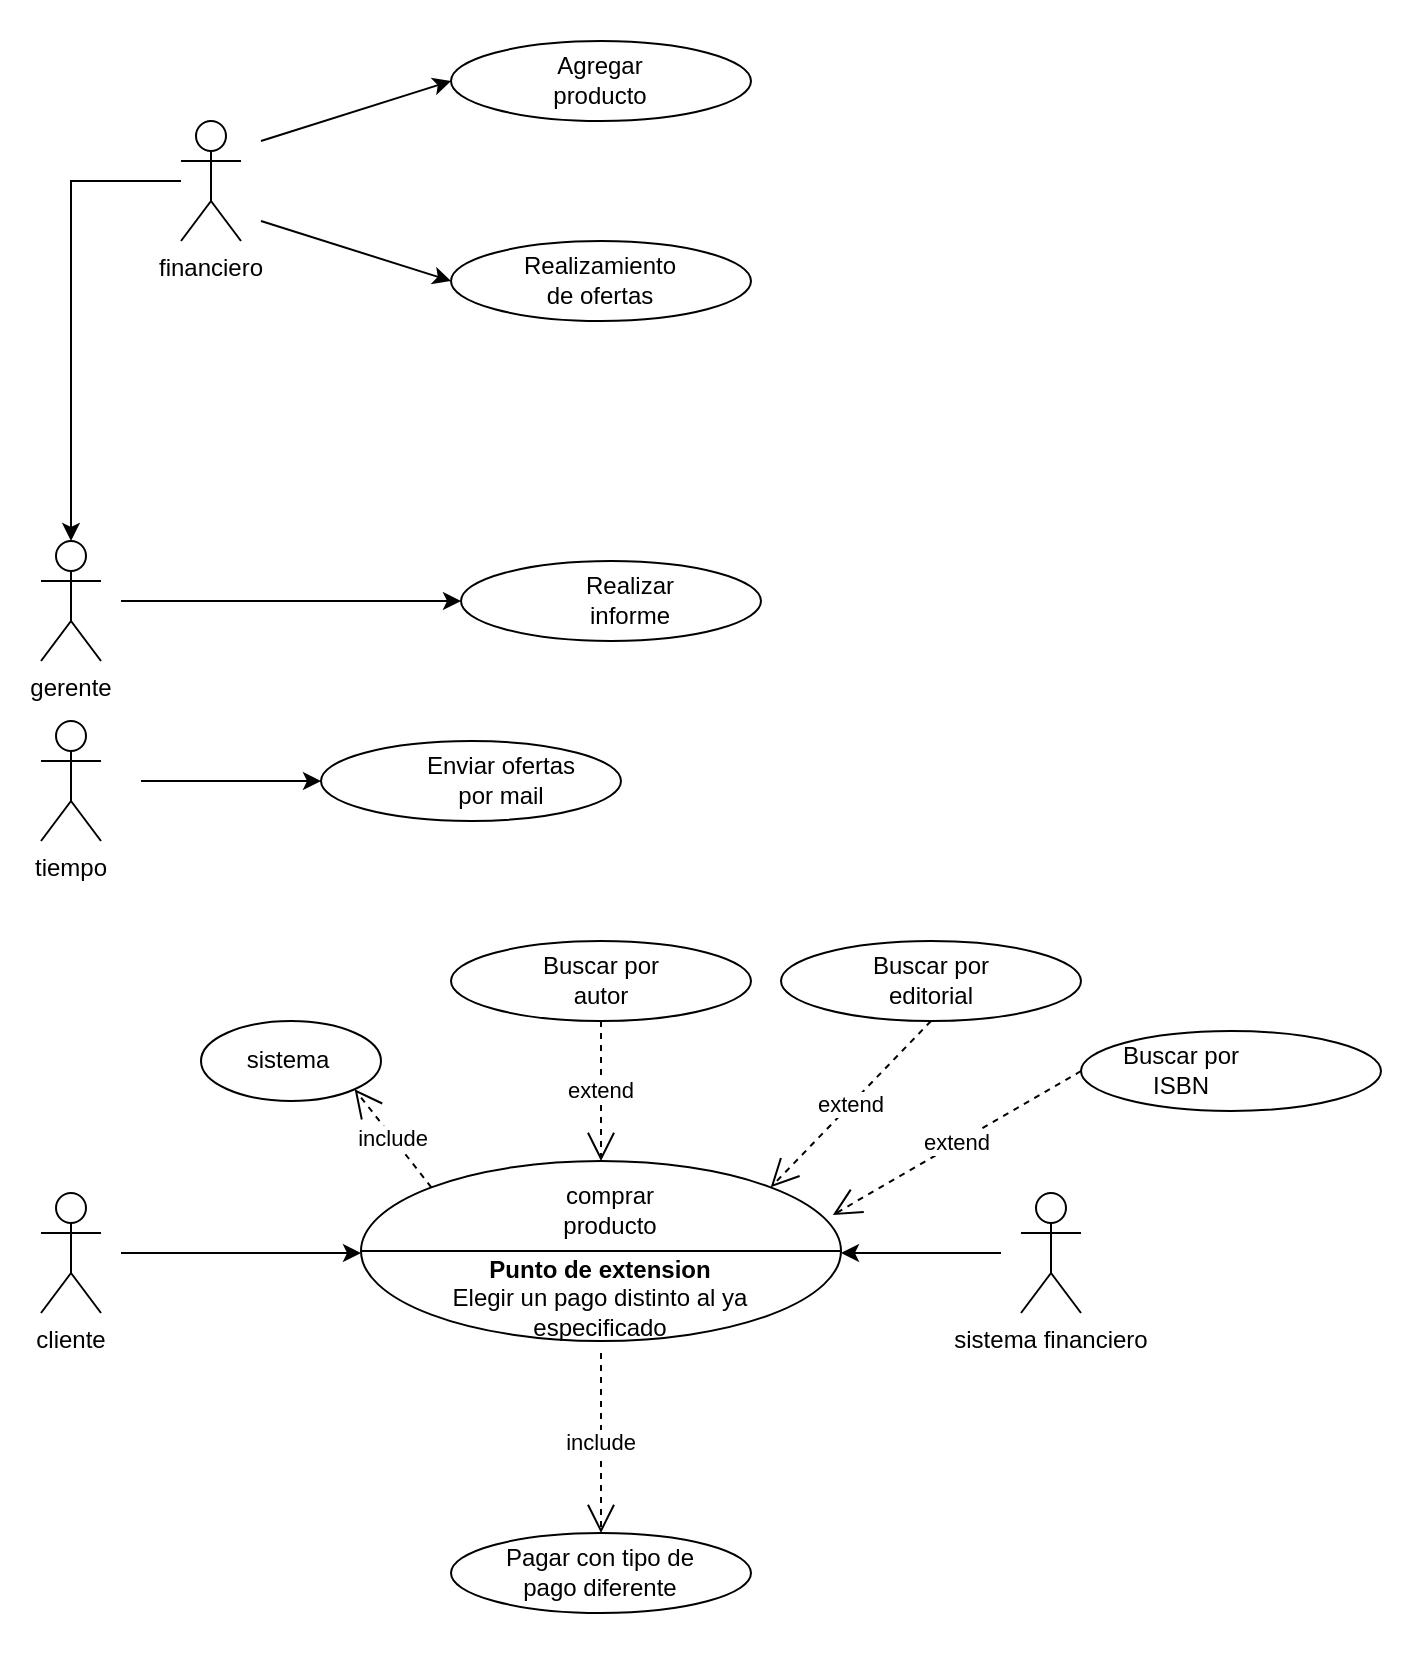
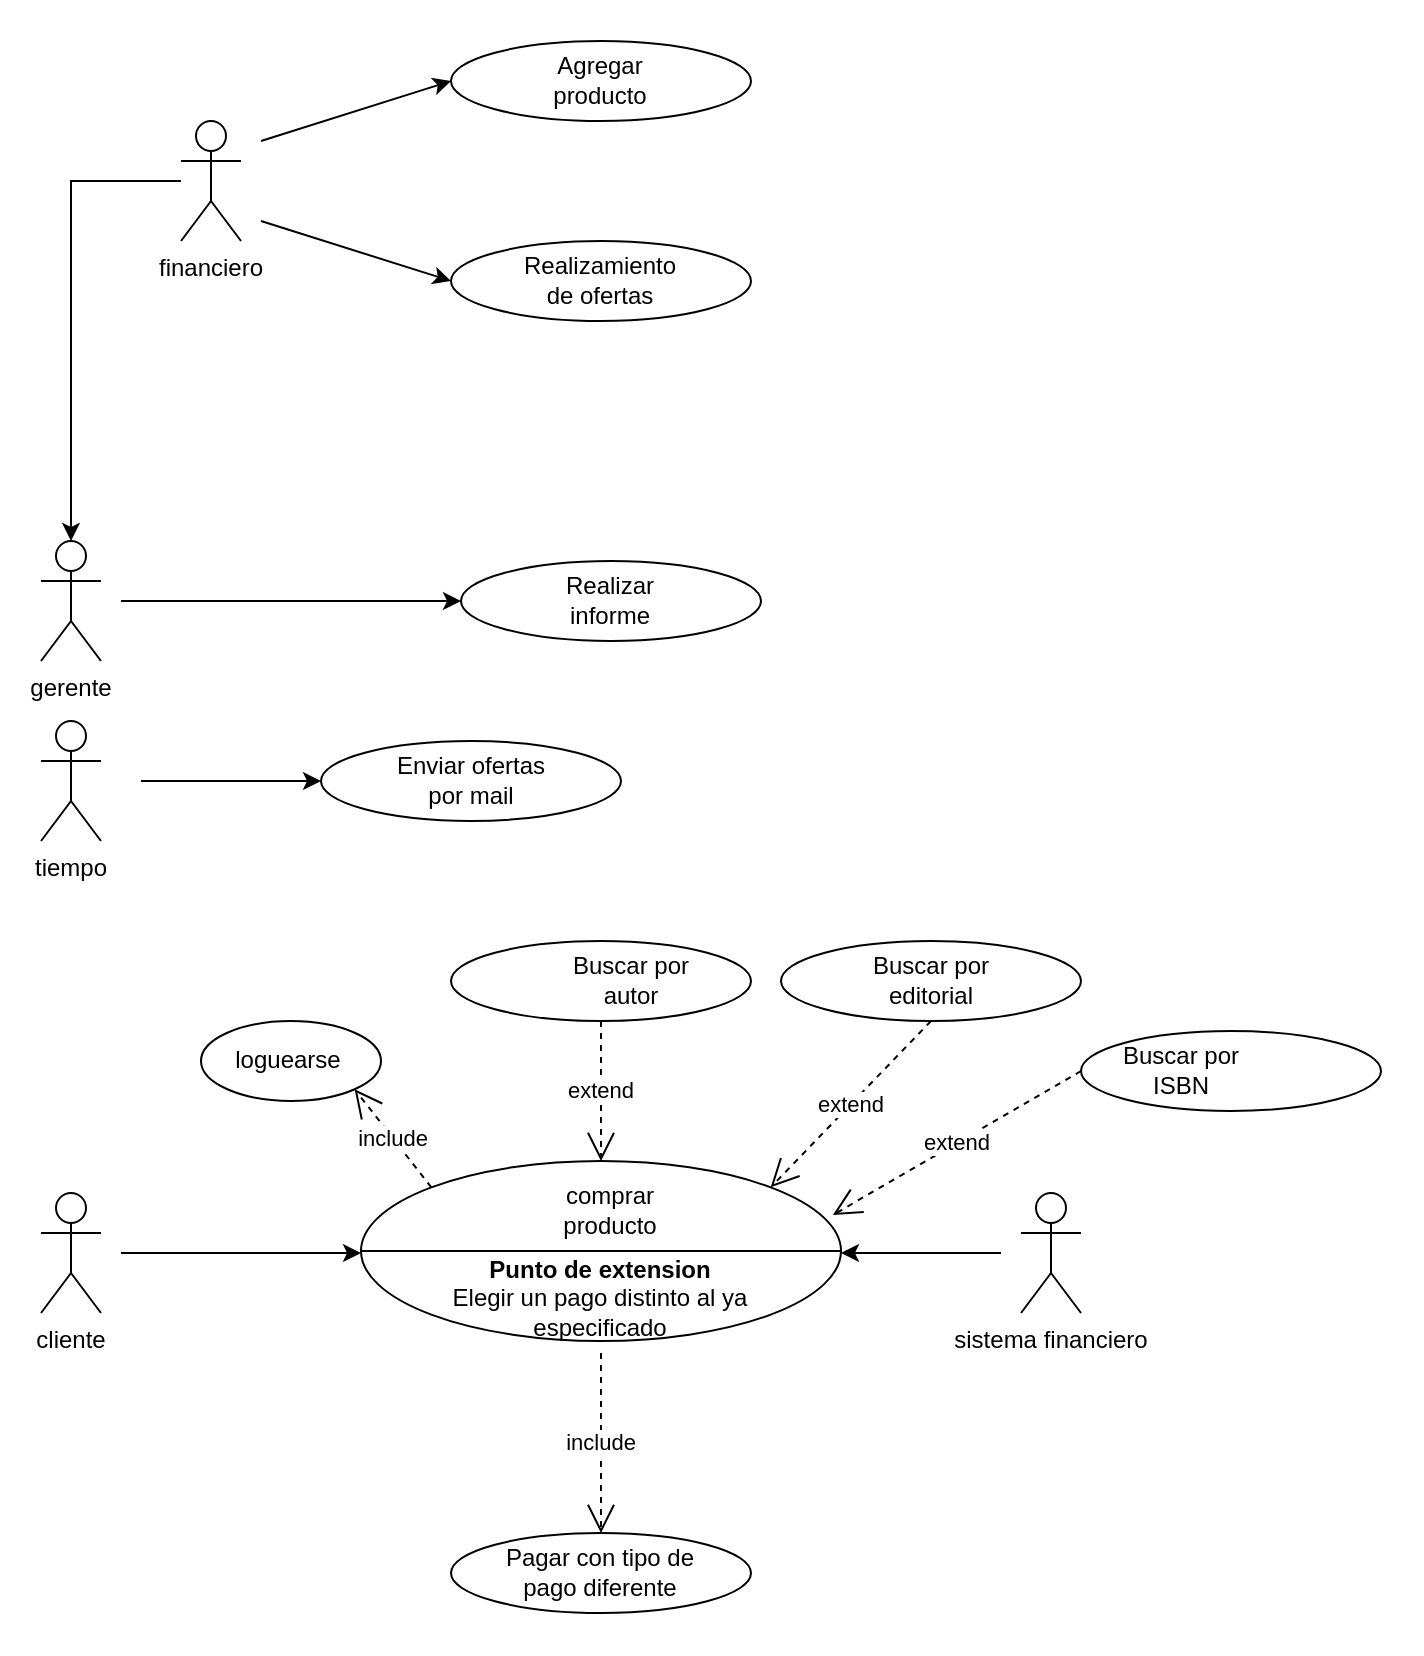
  <mxCell id="0" />
  <mxCell id="1" parent="0" />
  <mxCell id="2" value="" style="edgeStyle=orthogonalEdgeStyle;rounded=0;orthogonalLoop=1;jettySize=auto;html=1;" edge="1" parent="1" source="3" target="4"><mxGeometry relative="1" as="geometry" /></mxCell>
  <mxCell id="3" value="financiero&lt;br&gt;" style="shape=umlActor;verticalLabelPosition=bottom;verticalAlign=top;html=1;" vertex="1" parent="1"><mxGeometry x="90" y="60" width="30" height="60" as="geometry" /></mxCell>
  <mxCell id="4" value="gerente&lt;br&gt;" style="shape=umlActor;verticalLabelPosition=bottom;verticalAlign=top;html=1;" vertex="1" parent="1"><mxGeometry x="20" y="270" width="30" height="60" as="geometry" /></mxCell>
  <mxCell id="5" value="" style="ellipse;whiteSpace=wrap;html=1;" vertex="1" parent="1"><mxGeometry x="225" y="20" width="150" height="40" as="geometry" /></mxCell>
  <mxCell id="6" value="Agregar producto" style="text;html=1;strokeColor=none;fillColor=none;align=center;verticalAlign=middle;whiteSpace=wrap;rounded=0;" vertex="1" parent="1"><mxGeometry x="270" y="25" width="60" height="30" as="geometry" /></mxCell>
  <mxCell id="7" value="" style="ellipse;whiteSpace=wrap;html=1;" vertex="1" parent="1"><mxGeometry x="225" y="120" width="150" height="40" as="geometry" /></mxCell>
  <mxCell id="8" value="Realizamiento de ofertas" style="text;html=1;strokeColor=none;fillColor=none;align=center;verticalAlign=middle;whiteSpace=wrap;rounded=0;" vertex="1" parent="1"><mxGeometry x="270" y="125" width="60" height="30" as="geometry" /></mxCell>
  <mxCell id="9" value="" style="endArrow=classic;html=1;rounded=0;entryX=0;entryY=0.5;entryDx=0;entryDy=0;" edge="1" parent="1" target="7"><mxGeometry width="50" height="50" relative="1" as="geometry"><mxPoint x="130" y="110" as="sourcePoint" /><mxPoint x="240" y="180" as="targetPoint" /></mxGeometry></mxCell>
  <mxCell id="10" value="" style="endArrow=classic;html=1;rounded=0;entryX=0;entryY=0.5;entryDx=0;entryDy=0;" edge="1" parent="1" target="5"><mxGeometry width="50" height="50" relative="1" as="geometry"><mxPoint x="130" y="70" as="sourcePoint" /><mxPoint x="235" y="150" as="targetPoint" /></mxGeometry></mxCell>
  <mxCell id="11" value="" style="ellipse;whiteSpace=wrap;html=1;" vertex="1" parent="1"><mxGeometry x="230" y="280" width="150" height="40" as="geometry" /></mxCell>
- <mxCell id="12" value="Realizar&lt;br&gt;informe" style="text;html=1;strokeColor=none;fillColor=none;align=center;verticalAlign=middle;whiteSpace=wrap;rounded=0;" vertex="1" parent="1"><mxGeometry x="285" y="285" width="60" height="30" as="geometry" /></mxCell>
+ <mxCell id="12" value="Realizar&lt;br&gt;informe" style="text;html=1;strokeColor=none;fillColor=none;align=center;verticalAlign=middle;whiteSpace=wrap;rounded=0;" vertex="1" parent="1"><mxGeometry x="275" y="285" width="60" height="30" as="geometry" /></mxCell>
  <mxCell id="13" value="" style="endArrow=classic;html=1;rounded=0;entryX=0;entryY=0.5;entryDx=0;entryDy=0;" edge="1" parent="1" target="11"><mxGeometry width="50" height="50" relative="1" as="geometry"><mxPoint x="60" y="300" as="sourcePoint" /><mxPoint x="235" y="150" as="targetPoint" /></mxGeometry></mxCell>
  <mxCell id="14" value="sistema financiero&lt;br&gt;" style="shape=umlActor;verticalLabelPosition=bottom;verticalAlign=top;html=1;outlineConnect=0;" vertex="1" parent="1"><mxGeometry x="510" y="596" width="30" height="60" as="geometry" /></mxCell>
  <mxCell id="15" value="tiempo" style="shape=umlActor;verticalLabelPosition=bottom;verticalAlign=top;html=1;outlineConnect=0;" vertex="1" parent="1"><mxGeometry x="20" y="360" width="30" height="60" as="geometry" /></mxCell>
  <mxCell id="16" value="" style="ellipse;whiteSpace=wrap;html=1;" vertex="1" parent="1"><mxGeometry x="160" y="370" width="150" height="40" as="geometry" /></mxCell>
- <mxCell id="17" value="Enviar ofertas&lt;br&gt;por mail" style="text;html=1;strokeColor=none;fillColor=none;align=center;verticalAlign=middle;whiteSpace=wrap;rounded=0;" vertex="1" parent="1"><mxGeometry x="207.5" y="375" width="85" height="30" as="geometry" /></mxCell>
+ <mxCell id="17" value="Enviar ofertas&lt;br&gt;por mail" style="text;html=1;strokeColor=none;fillColor=none;align=center;verticalAlign=middle;whiteSpace=wrap;rounded=0;" vertex="1" parent="1"><mxGeometry x="192.5" y="375" width="85" height="30" as="geometry" /></mxCell>
  <mxCell id="18" value="" style="endArrow=classic;html=1;rounded=0;" edge="1" parent="1"><mxGeometry width="50" height="50" relative="1" as="geometry"><mxPoint x="70" y="390" as="sourcePoint" /><mxPoint x="160" y="390" as="targetPoint" /></mxGeometry></mxCell>
  <mxCell id="19" value="cliente" style="shape=umlActor;verticalLabelPosition=bottom;verticalAlign=top;html=1;outlineConnect=0;" vertex="1" parent="1"><mxGeometry x="20" y="596" width="30" height="60" as="geometry" /></mxCell>
  <mxCell id="20" value="" style="ellipse;whiteSpace=wrap;html=1;" vertex="1" parent="1"><mxGeometry x="180" y="580" width="240" height="90" as="geometry" /></mxCell>
  <mxCell id="21" value="comprar producto" style="text;html=1;strokeColor=none;fillColor=none;align=center;verticalAlign=middle;whiteSpace=wrap;rounded=0;" vertex="1" parent="1"><mxGeometry x="275" y="590" width="60" height="30" as="geometry" /></mxCell>
  <mxCell id="22" value="" style="endArrow=classic;html=1;rounded=0;" edge="1" parent="1"><mxGeometry width="50" height="50" relative="1" as="geometry"><mxPoint x="60" y="626" as="sourcePoint" /><mxPoint x="180" y="626" as="targetPoint" /></mxGeometry></mxCell>
  <mxCell id="23" value="" style="endArrow=classic;html=1;rounded=0;" edge="1" parent="1"><mxGeometry width="50" height="50" relative="1" as="geometry"><mxPoint x="500" y="626" as="sourcePoint" /><mxPoint x="420" y="626" as="targetPoint" /></mxGeometry></mxCell>
  <mxCell id="24" value="" style="endArrow=none;html=1;rounded=0;exitX=0;exitY=0.5;exitDx=0;exitDy=0;entryX=1;entryY=0.5;entryDx=0;entryDy=0;" edge="1" parent="1" source="20" target="20"><mxGeometry width="50" height="50" relative="1" as="geometry"><mxPoint x="280" y="660" as="sourcePoint" /><mxPoint x="330" y="610" as="targetPoint" /></mxGeometry></mxCell>
  <mxCell id="25" value="&lt;b&gt;Punto de extension&lt;/b&gt;&lt;br&gt;Elegir un pago distinto al ya especificado" style="text;html=1;strokeColor=none;fillColor=none;align=center;verticalAlign=middle;whiteSpace=wrap;rounded=0;" vertex="1" parent="1"><mxGeometry x="220" y="634" width="160" height="30" as="geometry" /></mxCell>
  <mxCell id="26" value="include" style="endArrow=open;endSize=12;dashed=1;html=1;rounded=0;" edge="1" parent="1"><mxGeometry width="160" relative="1" as="geometry"><mxPoint x="300" y="676" as="sourcePoint" /><mxPoint x="300" y="766" as="targetPoint" /></mxGeometry></mxCell>
  <mxCell id="27" value="" style="ellipse;whiteSpace=wrap;html=1;" vertex="1" parent="1"><mxGeometry x="225" y="766" width="150" height="40" as="geometry" /></mxCell>
  <mxCell id="28" value="Pagar con tipo de pago diferente" style="text;html=1;strokeColor=none;fillColor=none;align=center;verticalAlign=middle;whiteSpace=wrap;rounded=0;" vertex="1" parent="1"><mxGeometry x="246.25" y="771" width="107.5" height="30" as="geometry" /></mxCell>
  <mxCell id="29" value="include" style="endArrow=open;endSize=12;dashed=1;html=1;rounded=0;exitX=0;exitY=0;exitDx=0;exitDy=0;entryX=1;entryY=1;entryDx=0;entryDy=0;" edge="1" parent="1" source="20" target="30"><mxGeometry width="160" relative="1" as="geometry"><mxPoint x="180" y="530" as="sourcePoint" /><mxPoint x="270" y="550" as="targetPoint" /></mxGeometry></mxCell>
  <mxCell id="30" value="" style="ellipse;whiteSpace=wrap;html=1;" vertex="1" parent="1"><mxGeometry x="100" y="510" width="90" height="40" as="geometry" /></mxCell>
- <mxCell id="31" value="sistema" style="text;html=1;strokeColor=none;fillColor=none;align=center;verticalAlign=middle;whiteSpace=wrap;rounded=0;" vertex="1" parent="1"><mxGeometry x="90" y="515" width="107.5" height="30" as="geometry" /></mxCell>
+ <mxCell id="31" value="loguearse" style="text;html=1;strokeColor=none;fillColor=none;align=center;verticalAlign=middle;whiteSpace=wrap;rounded=0;" vertex="1" parent="1"><mxGeometry x="90" y="515" width="107.5" height="30" as="geometry" /></mxCell>
  <mxCell id="32" value="" style="ellipse;whiteSpace=wrap;html=1;" vertex="1" parent="1"><mxGeometry x="225" y="470" width="150" height="40" as="geometry" /></mxCell>
- <mxCell id="33" value="Buscar por autor" style="text;html=1;strokeColor=none;fillColor=none;align=center;verticalAlign=middle;whiteSpace=wrap;rounded=0;" vertex="1" parent="1"><mxGeometry x="257.5" y="475" width="85" height="30" as="geometry" /></mxCell>
+ <mxCell id="33" value="Buscar por autor" style="text;html=1;strokeColor=none;fillColor=none;align=center;verticalAlign=middle;whiteSpace=wrap;rounded=0;" vertex="1" parent="1"><mxGeometry x="272.5" y="475" width="85" height="30" as="geometry" /></mxCell>
  <mxCell id="34" value="" style="ellipse;whiteSpace=wrap;html=1;" vertex="1" parent="1"><mxGeometry x="390" y="470" width="150" height="40" as="geometry" /></mxCell>
  <mxCell id="35" value="Buscar por editorial" style="text;html=1;strokeColor=none;fillColor=none;align=center;verticalAlign=middle;whiteSpace=wrap;rounded=0;" vertex="1" parent="1"><mxGeometry x="422.5" y="475" width="85" height="30" as="geometry" /></mxCell>
  <mxCell id="36" value="" style="ellipse;whiteSpace=wrap;html=1;" vertex="1" parent="1"><mxGeometry x="540" y="515" width="150" height="40" as="geometry" /></mxCell>
  <mxCell id="37" value="Buscar por ISBN" style="text;html=1;strokeColor=none;fillColor=none;align=center;verticalAlign=middle;whiteSpace=wrap;rounded=0;" vertex="1" parent="1"><mxGeometry x="547.5" y="520" width="85" height="30" as="geometry" /></mxCell>
  <mxCell id="38" value="extend" style="endArrow=open;endSize=12;dashed=1;html=1;rounded=0;exitX=0.5;exitY=1;exitDx=0;exitDy=0;entryX=0.5;entryY=0;entryDx=0;entryDy=0;" edge="1" parent="1" source="32" target="20"><mxGeometry width="160" relative="1" as="geometry"><mxPoint x="295.827" y="569.04" as="sourcePoint" /><mxPoint x="257.5" y="520.002" as="targetPoint" /></mxGeometry></mxCell>
  <mxCell id="39" value="extend" style="endArrow=open;endSize=12;dashed=1;html=1;rounded=0;exitX=0.5;exitY=1;exitDx=0;exitDy=0;entryX=1;entryY=0;entryDx=0;entryDy=0;" edge="1" parent="1" source="34" target="20"><mxGeometry width="160" relative="1" as="geometry"><mxPoint x="400" y="510" as="sourcePoint" /><mxPoint x="400" y="580" as="targetPoint" /></mxGeometry></mxCell>
  <mxCell id="40" value="extend" style="endArrow=open;endSize=12;dashed=1;html=1;rounded=0;exitX=0;exitY=0.5;exitDx=0;exitDy=0;entryX=0.983;entryY=0.3;entryDx=0;entryDy=0;entryPerimeter=0;" edge="1" parent="1" source="36" target="20"><mxGeometry width="160" relative="1" as="geometry"><mxPoint x="502.65" y="530" as="sourcePoint" /><mxPoint x="422.503" y="613.18" as="targetPoint" /></mxGeometry></mxCell>
